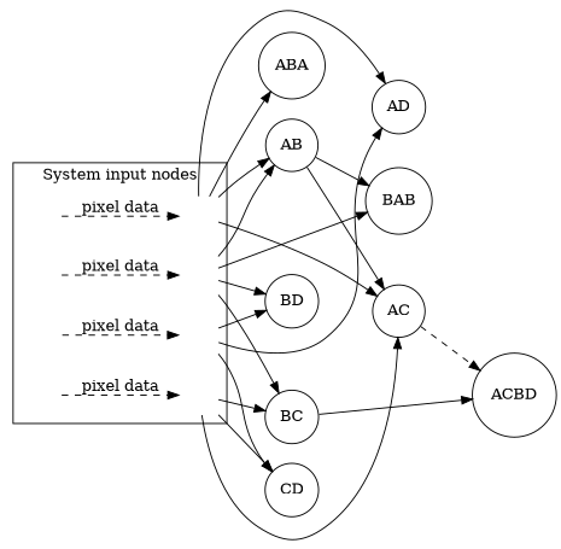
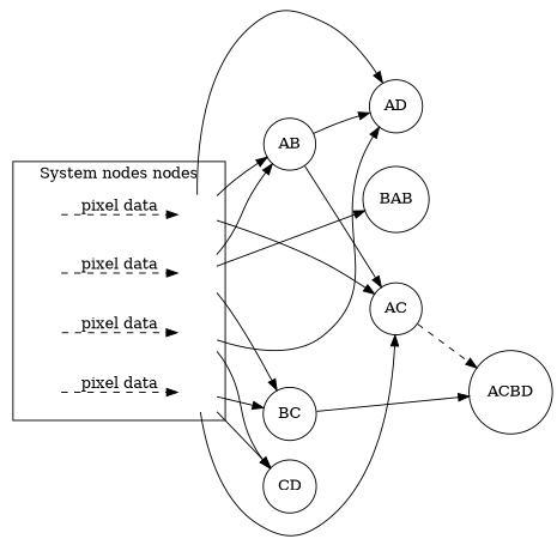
  digraph {
    rankdir=LR
    node [shape=circle]
    A [shape=square style=invis]
    B [shape=square style=invis]
    C [shape=square style=invis]
    D [shape=square style=invis]
    A0 [shape=square style=invis]
    B0 [shape=square style=invis]
    C0 [shape=square style=invis]
    D0 [shape=square style=invis]
    AB
    AC
    AD
-   ABA
    BC
-   BD
    BAB
    CD
    ACBD
    subgraph cluster_1 {
-     label="System input nodes"
+     label="System nodes nodes"
      A
      B
      C
      D
      A0
      B0
      C0
      D0
    }
    A -> AB
    A -> AC
    A -> AD
-   A -> ABA
    B -> AB
    B -> BC
-   B -> BD
    B -> BAB
    C -> AC
    C -> BC
    C -> CD
    D -> AD
-   D -> BD
    D -> CD
    A0 -> A [label="pixel data" style=dashed]
    B0 -> B [label="pixel data" style=dashed]
    C0 -> C [label="pixel data" style=dashed]
    D0 -> D [label="pixel data" style=dashed]
    AB -> AC
-   AB -> BAB
+   AB -> AD
    AC -> ACBD [style=dashed]
    BC -> ACBD
  }
